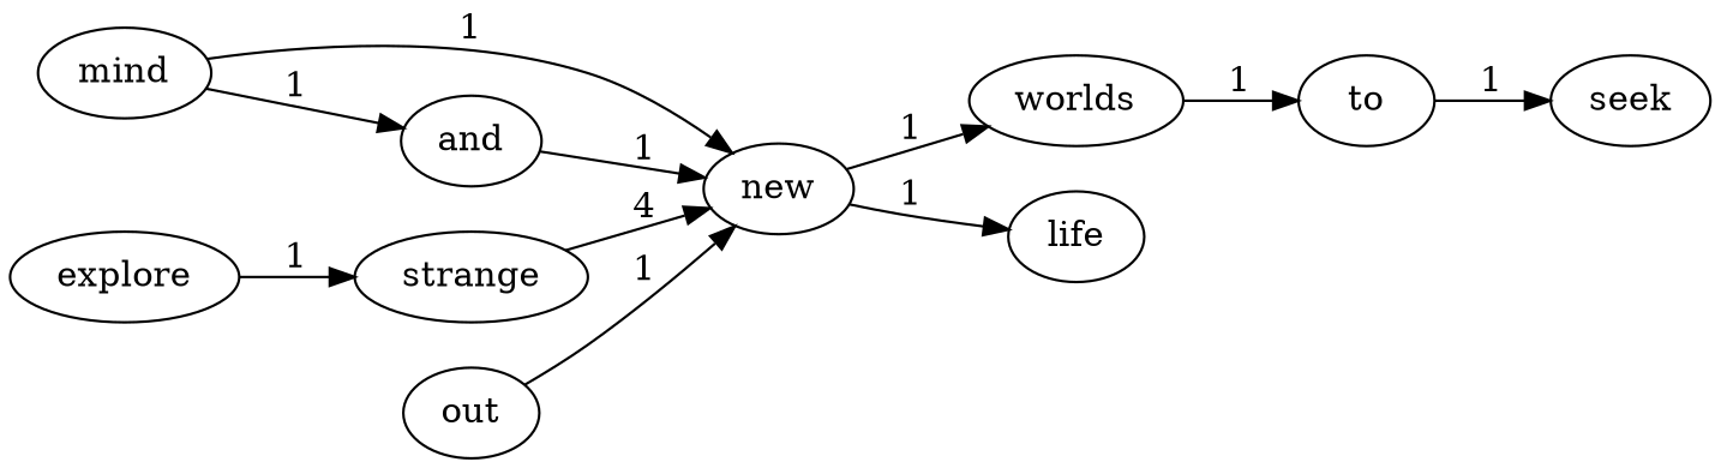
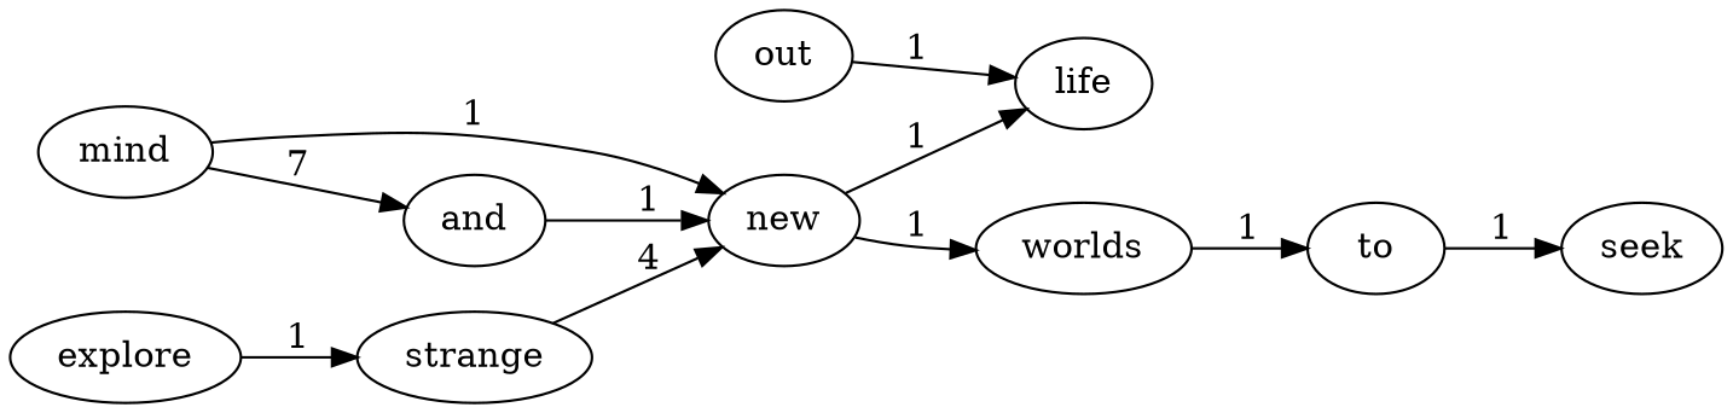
  digraph {
    rankdir=LR
    n1 [label=new]
    n2 [label=worlds]
    n3 [label=life]
    n4 [label=mind]
    n5 [label=and]
    n6 [label=to]
    n7 [label=seek]
    n8 [label=explore]
    n9 [label=strange]
    n10 [label=out]
    n1 -> n2 [label=1]
    n1 -> n3 [label=1]
    n2 -> n6 [label=1]
    n4 -> n1 [label=1]
-   n4 -> n5 [label=1]
+   n4 -> n5 [label=7]
    n5 -> n1 [label=1]
    n6 -> n7 [label=1]
    n8 -> n9 [label=1]
    n9 -> n1 [label=4]
-   n10 -> n1 [label=1]
+   n10 -> n3 [label=1]
  }
